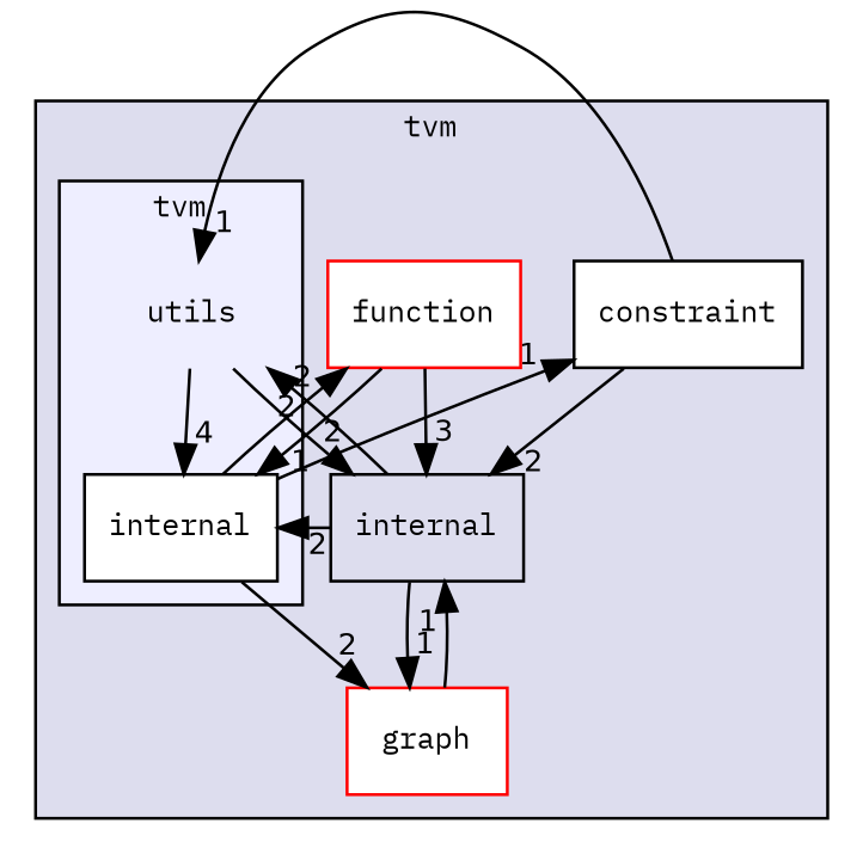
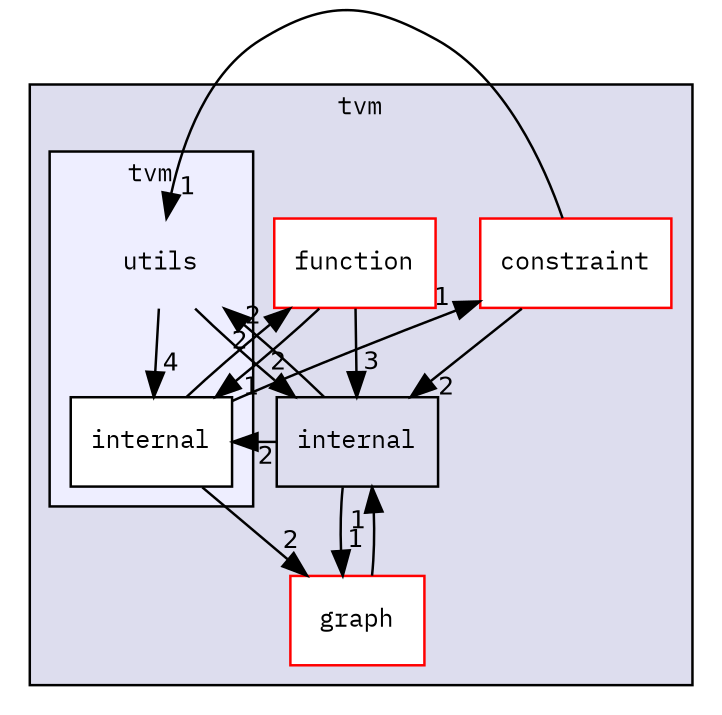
  digraph {
    compound=true
    fontname="IBM Plex Mono"
    node [fontname="IBM Plex Mono" fontsize=10 shape=box fillcolor=white style=filled]
    edge [fontname="IBM Plex Mono" headlabel=2 labeldistance=1.5 labelfontname=Helvetica labelfontsize=10]
    n1 [label=utils shape=plaintext fillcolor="" style=""]
    n2 [label=internal]
    n3 [label=internal fillcolor="" style=""]
-   n4 [color=black label=constraint]
+   n4 [color=red label=constraint]
    n5 [color=red label=function]
    n6 [color=red label="graph"]
    subgraph cluster_1 {
      bgcolor="#ddddee"
      fontsize=10
      label=tvm
      pencolor=black
      n3
      n4
      n5
      n6
      subgraph cluster_2 {
        bgcolor="#eeeeff"
        fontsize=10
        label=tvm
        pencolor=black
        n1
        n2
      }
    }
    n1 -> n2 [headlabel=4]
    n1 -> n3
    n2 -> n4 [headlabel=1]
    n2 -> n5
    n2 -> n6
    n3 -> n1
    n3 -> n2
    n3 -> n6 [headlabel=1]
    n4 -> n1 [headlabel=1]
    n4 -> n3
    n5 -> n2 [headlabel=1]
    n5 -> n3 [headlabel=3]
    n6 -> n3 [headlabel=1]
  }
